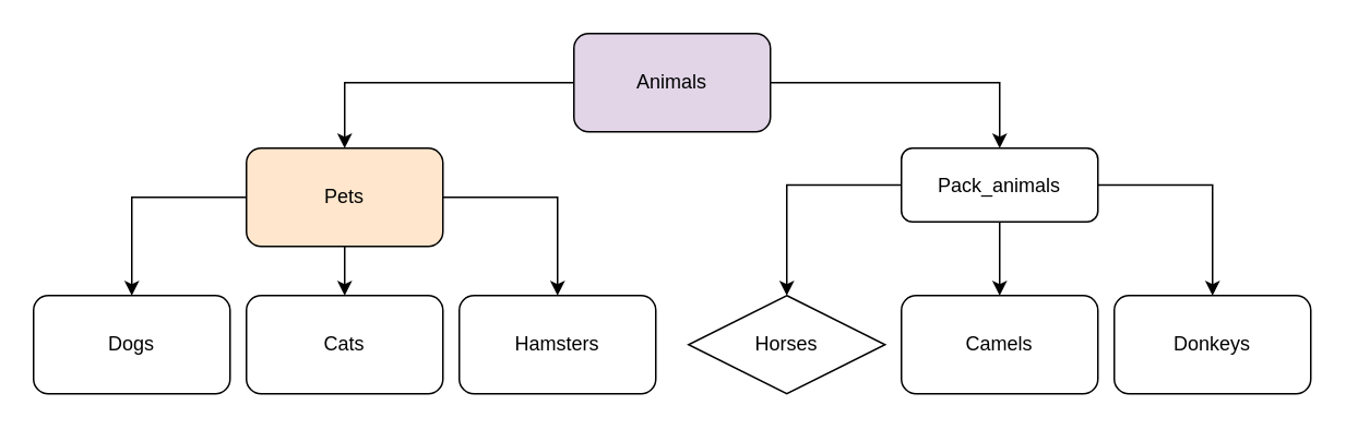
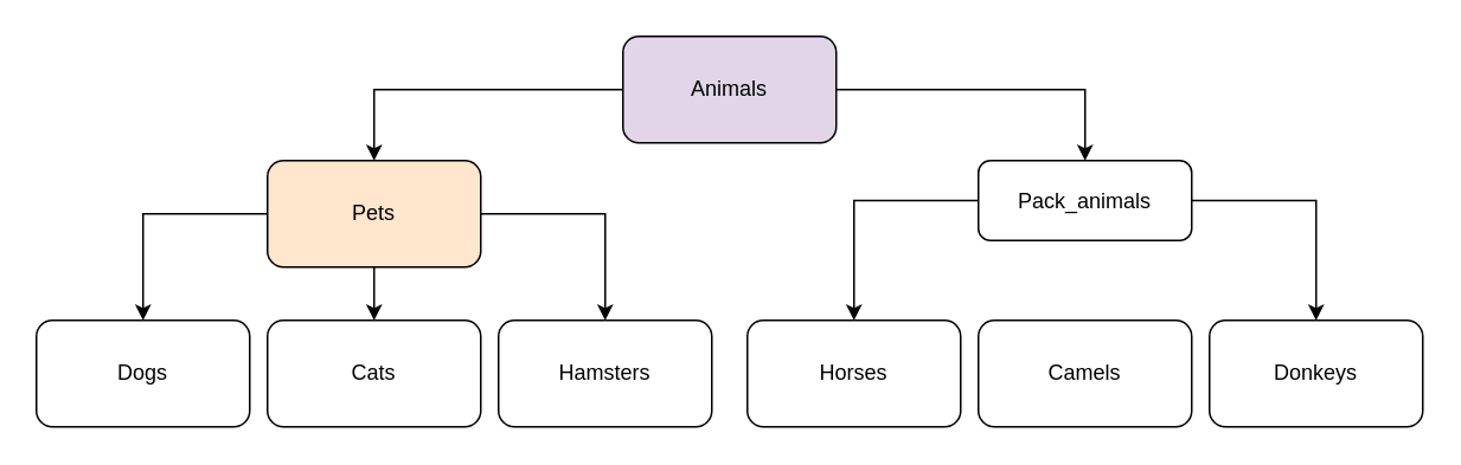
  <mxCell id="0" />
  <mxCell id="1" parent="0" />
  <mxCell id="2" style="edgeStyle=orthogonalEdgeStyle;rounded=0;orthogonalLoop=1;jettySize=auto;html=1;exitX=0;exitY=0.5;exitDx=0;exitDy=0;entryX=0.5;entryY=0;entryDx=0;entryDy=0;" edge="1" parent="1" source="3" target="8"><mxGeometry relative="1" as="geometry"><mxPoint x="270" y="90" as="targetPoint" /><Array as="points"><mxPoint x="210" y="50" /></Array></mxGeometry></mxCell>
  <mxCell id="3" value="Animals" style="rounded=1;whiteSpace=wrap;html=1;fillColor=#e1d5e7;" vertex="1" parent="1"><mxGeometry x="350" y="20" width="120" height="60" as="geometry" /></mxCell>
  <mxCell id="4" style="edgeStyle=orthogonalEdgeStyle;rounded=0;orthogonalLoop=1;jettySize=auto;html=1;exitX=1;exitY=0.5;exitDx=0;exitDy=0;entryX=0.5;entryY=0;entryDx=0;entryDy=0;" edge="1" parent="1" source="3" target="12"><mxGeometry relative="1" as="geometry"><mxPoint x="530" y="90" as="targetPoint" /><mxPoint x="490" y="40" as="sourcePoint" /><Array as="points"><mxPoint x="610" y="50" /></Array></mxGeometry></mxCell>
  <mxCell id="5" style="edgeStyle=orthogonalEdgeStyle;rounded=0;orthogonalLoop=1;jettySize=auto;html=1;exitX=0.5;exitY=1;exitDx=0;exitDy=0;entryX=0.5;entryY=0;entryDx=0;entryDy=0;" edge="1" parent="1" source="8" target="14"><mxGeometry relative="1" as="geometry"><mxPoint x="210" y="170" as="targetPoint" /></mxGeometry></mxCell>
  <mxCell id="6" style="edgeStyle=orthogonalEdgeStyle;rounded=0;orthogonalLoop=1;jettySize=auto;html=1;exitX=1;exitY=0.5;exitDx=0;exitDy=0;entryX=0.5;entryY=0;entryDx=0;entryDy=0;" edge="1" parent="1" source="8" target="15"><mxGeometry relative="1" as="geometry" /></mxCell>
  <mxCell id="7" style="edgeStyle=orthogonalEdgeStyle;rounded=0;orthogonalLoop=1;jettySize=auto;html=1;exitX=0;exitY=0.5;exitDx=0;exitDy=0;" edge="1" parent="1" source="8" target="13"><mxGeometry relative="1" as="geometry" /></mxCell>
  <mxCell id="8" value="Pets" style="rounded=1;whiteSpace=wrap;html=1;fillColor=#ffe6cc;" vertex="1" parent="1"><mxGeometry x="150" y="90" width="120" height="60" as="geometry" /></mxCell>
- <mxCell id="9" style="edgeStyle=orthogonalEdgeStyle;rounded=0;orthogonalLoop=1;jettySize=auto;html=1;exitX=0.5;exitY=1;exitDx=0;exitDy=0;entryX=0.5;entryY=0;entryDx=0;entryDy=0;" edge="1" parent="1" source="12" target="17"><mxGeometry relative="1" as="geometry"><mxPoint x="530" y="170" as="targetPoint" /></mxGeometry></mxCell>
  <mxCell id="10" style="edgeStyle=orthogonalEdgeStyle;rounded=0;orthogonalLoop=1;jettySize=auto;html=1;exitX=0;exitY=0.5;exitDx=0;exitDy=0;entryX=0.5;entryY=0;entryDx=0;entryDy=0;" edge="1" parent="1" source="12" target="16"><mxGeometry relative="1" as="geometry" /></mxCell>
  <mxCell id="11" style="edgeStyle=orthogonalEdgeStyle;rounded=0;orthogonalLoop=1;jettySize=auto;html=1;exitX=1;exitY=0.5;exitDx=0;exitDy=0;entryX=0.5;entryY=0;entryDx=0;entryDy=0;" edge="1" parent="1" source="12" target="18"><mxGeometry relative="1" as="geometry" /></mxCell>
  <mxCell id="12" value="Pack_animals" style="rounded=1;whiteSpace=wrap;html=1;" vertex="1" parent="1"><mxGeometry x="550" y="90" width="120" height="45" as="geometry" /></mxCell>
  <mxCell id="13" value="Dogs" style="rounded=1;whiteSpace=wrap;html=1;" vertex="1" parent="1"><mxGeometry x="20" y="180" width="120" height="60" as="geometry" /></mxCell>
  <mxCell id="14" value="Cats" style="rounded=1;whiteSpace=wrap;html=1;" vertex="1" parent="1"><mxGeometry x="150" y="180" width="120" height="60" as="geometry" /></mxCell>
  <mxCell id="15" value="Hamsters" style="rounded=1;whiteSpace=wrap;html=1;" vertex="1" parent="1"><mxGeometry x="280" y="180" width="120" height="60" as="geometry" /></mxCell>
- <mxCell id="16" value="Horses" style="rhombus;whiteSpace=wrap;html=1;" vertex="1" parent="1"><mxGeometry x="420" y="180" width="120" height="60" as="geometry" /></mxCell>
+ <mxCell id="16" value="Horses" style="rounded=1;whiteSpace=wrap;html=1;" vertex="1" parent="1"><mxGeometry x="420" y="180" width="120" height="60" as="geometry" /></mxCell>
  <mxCell id="17" value="Camels" style="rounded=1;whiteSpace=wrap;html=1;" vertex="1" parent="1"><mxGeometry x="550" y="180" width="120" height="60" as="geometry" /></mxCell>
  <mxCell id="18" value="Donkeys" style="rounded=1;whiteSpace=wrap;html=1;" vertex="1" parent="1"><mxGeometry x="680" y="180" width="120" height="60" as="geometry" /></mxCell>
